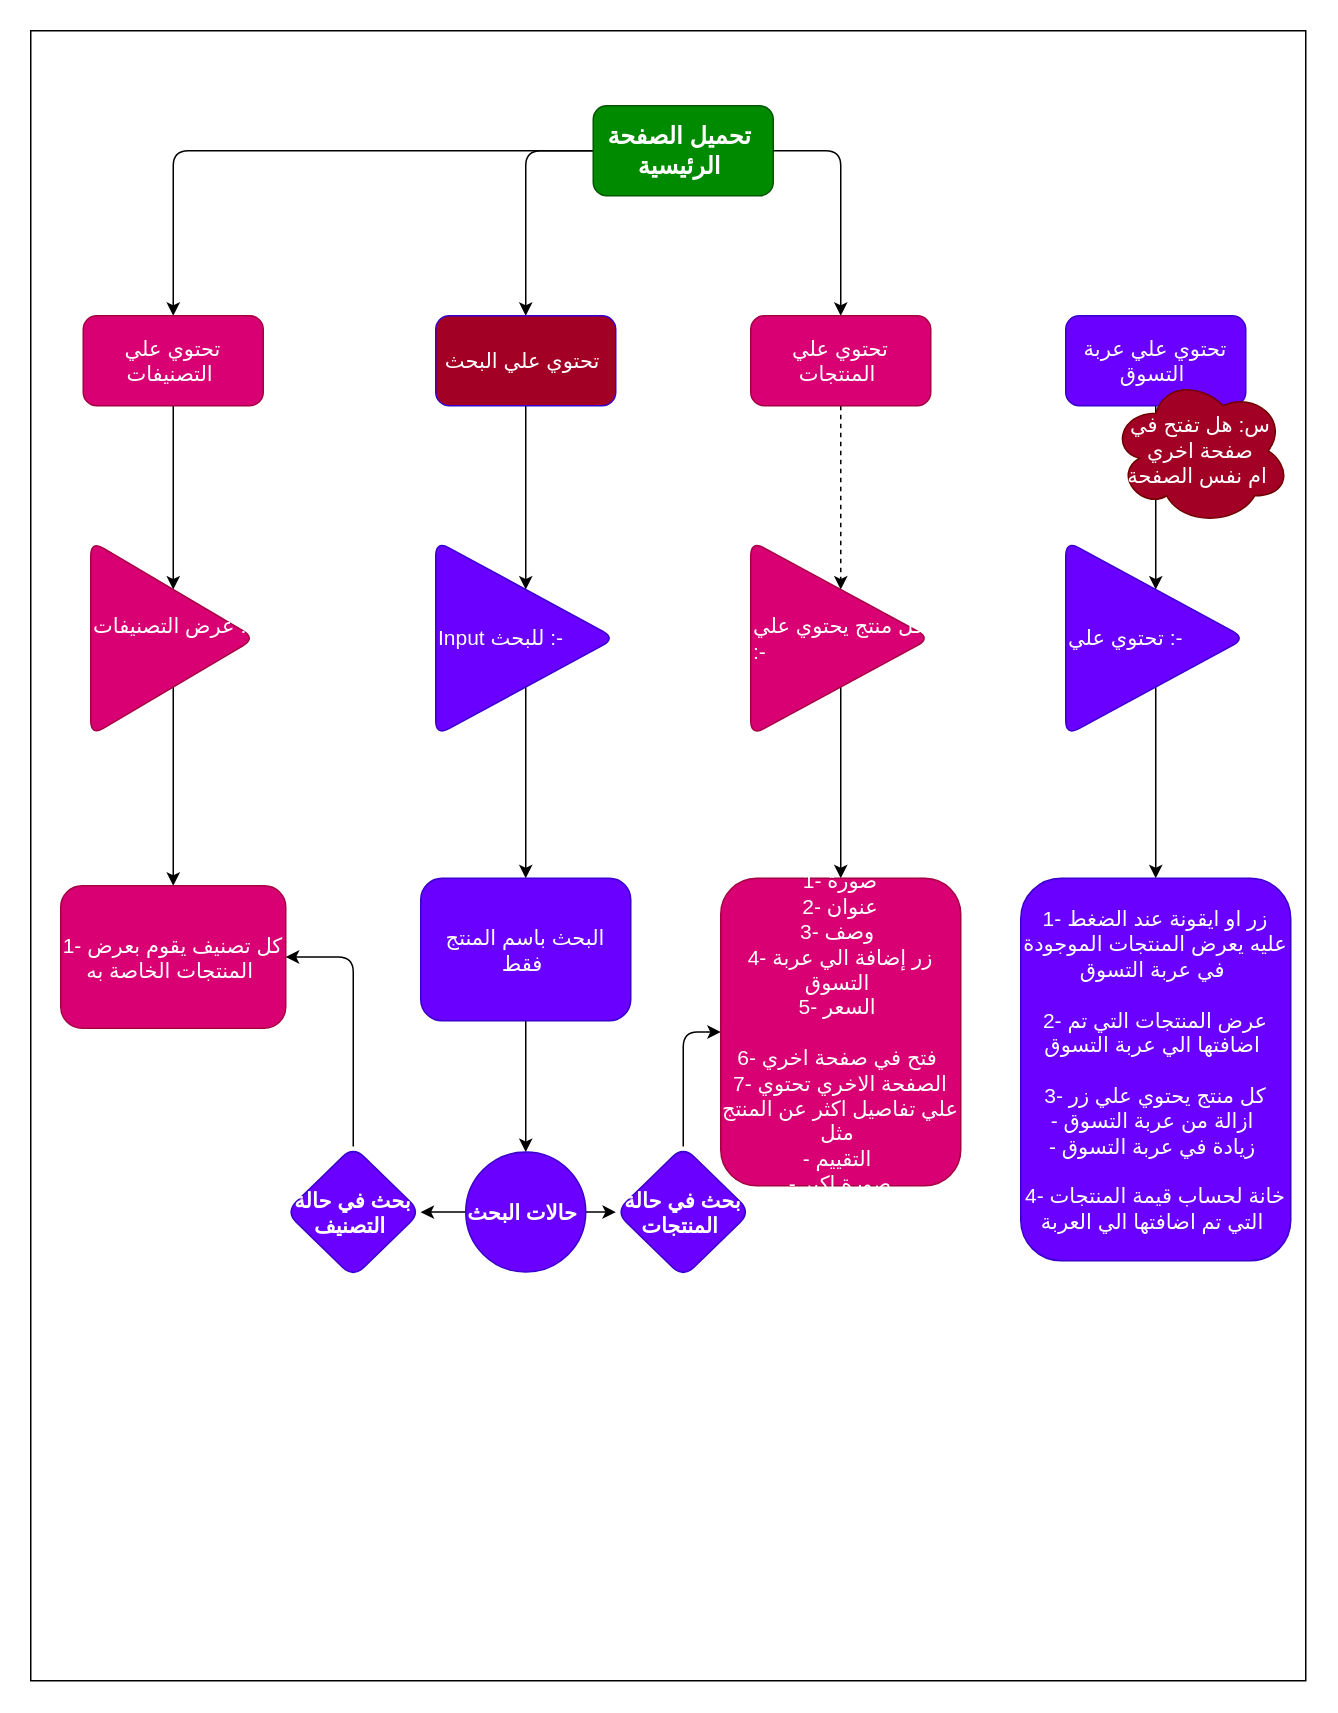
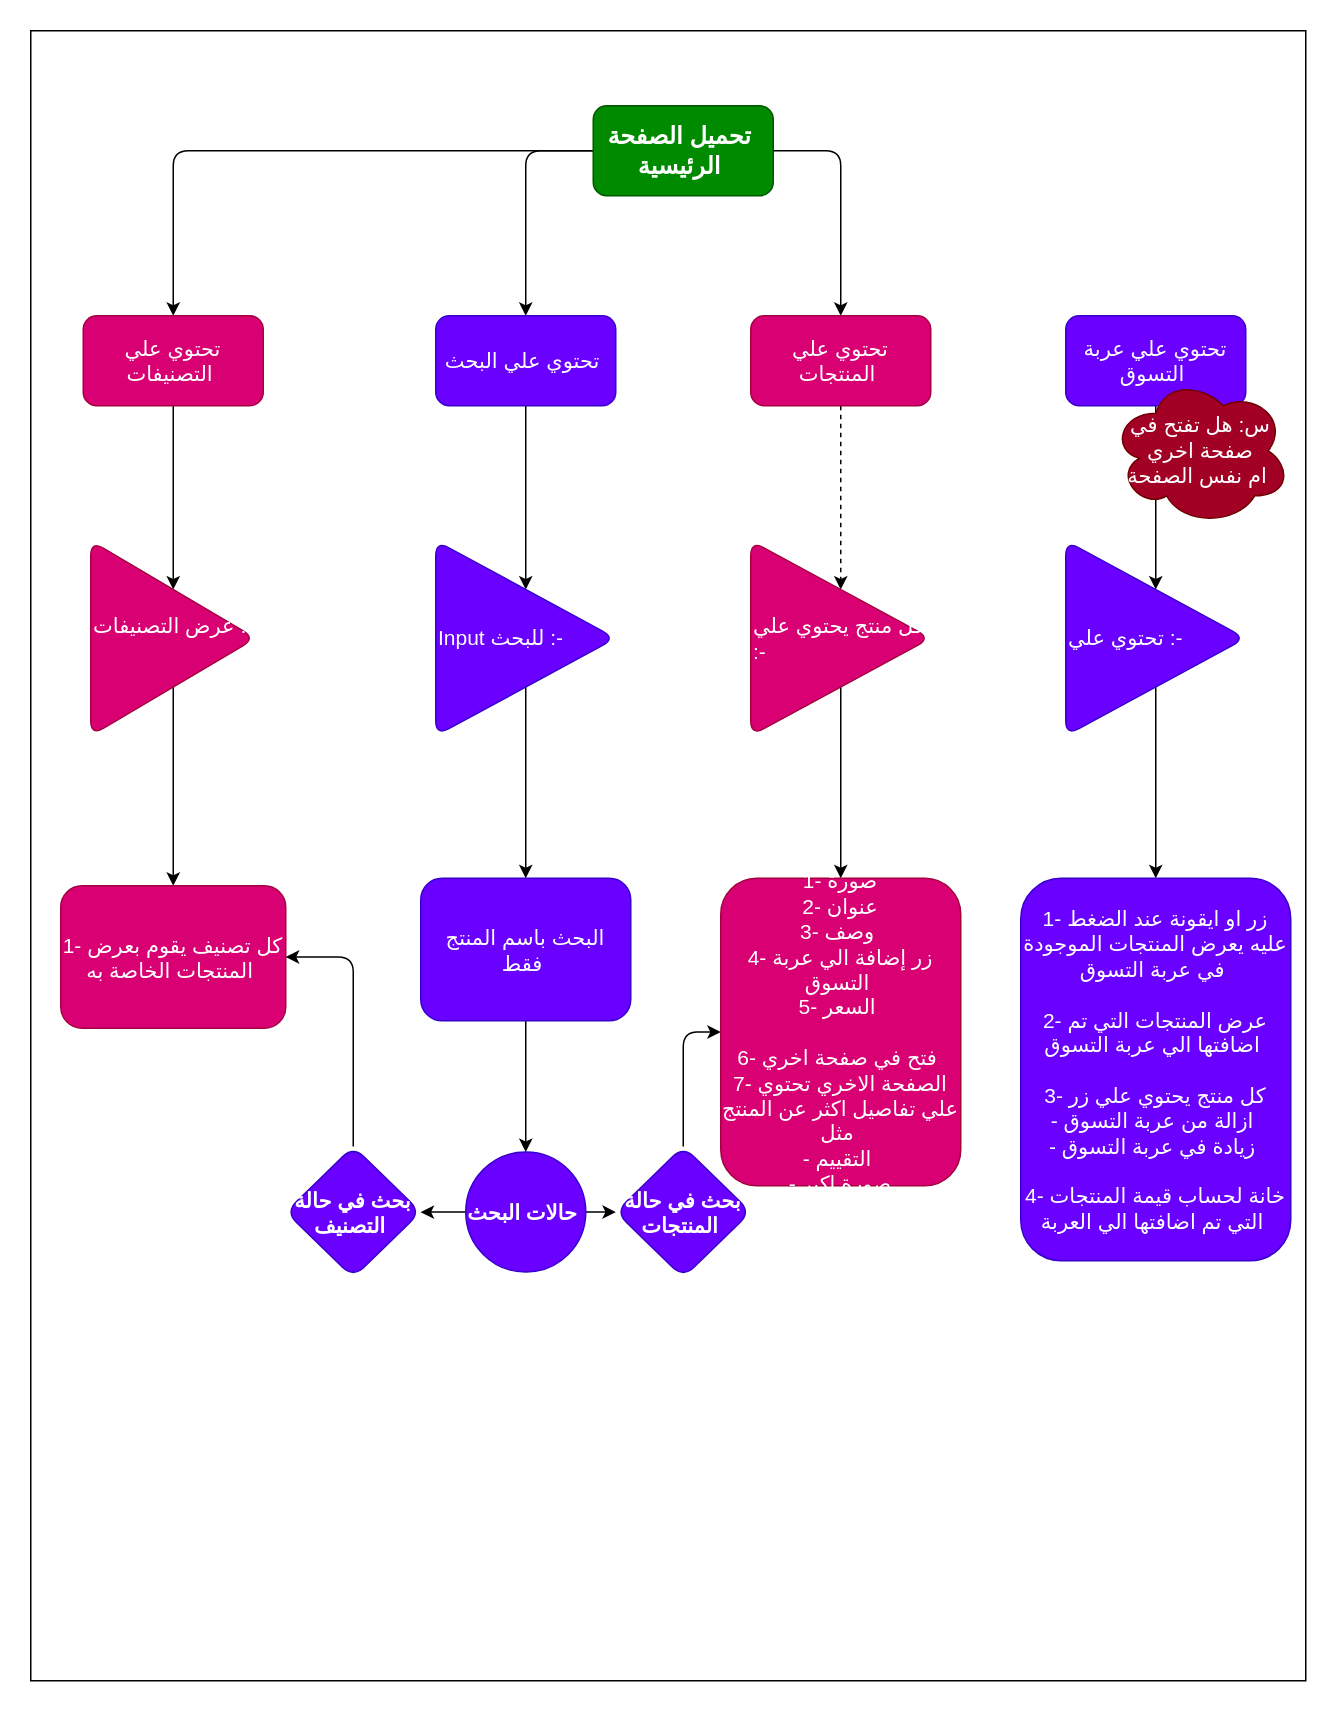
  <mxCell id="0" />
  <mxCell id="1" parent="0" />
  <mxCell id="2" value="" style="rounded=0;whiteSpace=wrap;html=1;fontSize=14;" vertex="1" parent="1"><mxGeometry width="850" height="1100" as="geometry" x="20" y="20" /></mxCell>
  <mxCell id="3" value="" style="edgeStyle=none;html=1;fontSize=14;" edge="1" parent="1" source="5" target="7"><mxGeometry relative="1" as="geometry"><Array as="points"><mxPoint x="350" y="100" /></Array></mxGeometry></mxCell>
  <mxCell id="4" value="" style="edgeStyle=none;html=1;exitX=0;exitY=0.5;exitDx=0;exitDy=0;fontSize=14;" edge="1" parent="1" source="5" target="9"><mxGeometry relative="1" as="geometry"><mxPoint x="330" y="100" as="sourcePoint" /><Array as="points"><mxPoint x="115" y="100" /></Array></mxGeometry></mxCell>
  <mxCell id="5" value="&lt;font style=&quot;font-size: 16px;&quot;&gt;&lt;b&gt;تحميل الصفحة&amp;nbsp;&lt;br style=&quot;&quot;&gt;الرئيسية&amp;nbsp;&lt;/b&gt;&lt;/font&gt;" style="rounded=1;whiteSpace=wrap;html=1;fillColor=#008a00;fontColor=#ffffff;strokeColor=#005700;fontSize=14;" vertex="1" parent="1"><mxGeometry x="395" y="70" width="120" height="60" as="geometry" /></mxCell>
  <mxCell id="6" value="" style="edgeStyle=orthogonalEdgeStyle;html=1;fontSize=14;" edge="1" parent="1" source="7" target="19"><mxGeometry relative="1" as="geometry" /></mxCell>
- <mxCell id="7" value="تحتوي علي البحث&amp;nbsp;" style="whiteSpace=wrap;html=1;fillColor=#a20025;strokeColor=#3700CC;fontColor=#ffffff;rounded=1;fontSize=14;" vertex="1" parent="1"><mxGeometry x="290" y="210" width="120" height="60" as="geometry" /></mxCell>
+ <mxCell id="7" value="تحتوي علي البحث&amp;nbsp;" style="whiteSpace=wrap;html=1;fillColor=#6a00ff;strokeColor=#3700CC;fontColor=#ffffff;rounded=1;fontSize=14;" vertex="1" parent="1"><mxGeometry x="290" y="210" width="120" height="60" as="geometry" /></mxCell>
  <mxCell id="8" value="" style="edgeStyle=orthogonalEdgeStyle;html=1;fontSize=14;" edge="1" parent="1" source="9" target="23"><mxGeometry relative="1" as="geometry" /></mxCell>
  <mxCell id="9" value="تحتوي علي التصنيفات&amp;nbsp;" style="whiteSpace=wrap;html=1;fillColor=#d80073;strokeColor=#A50040;fontColor=#ffffff;rounded=1;fontSize=14;" vertex="1" parent="1"><mxGeometry x="55" y="210" width="120" height="60" as="geometry" /></mxCell>
  <mxCell id="10" value="" style="edgeStyle=none;html=1;fontSize=14;exitX=1;exitY=0.5;exitDx=0;exitDy=0;" edge="1" parent="1" target="14" source="5"><mxGeometry relative="1" as="geometry"><mxPoint x="510" y="100" as="sourcePoint" /><Array as="points"><mxPoint x="560" y="100" /></Array></mxGeometry></mxCell>
  <mxCell id="11" value="" style="edgeStyle=orthogonalEdgeStyle;html=1;fontSize=14;" edge="1" parent="1" source="12" target="26"><mxGeometry relative="1" as="geometry" /></mxCell>
  <mxCell id="12" value="تحتوي علي عربة التسوق&amp;nbsp;" style="whiteSpace=wrap;html=1;fillColor=#6a00ff;strokeColor=#3700CC;fontColor=#ffffff;rounded=1;fontSize=14;" vertex="1" parent="1"><mxGeometry x="710" y="210" width="120" height="60" as="geometry" /></mxCell>
  <mxCell id="13" value="" style="edgeStyle=orthogonalEdgeStyle;html=1;fontSize=14;dashed=1;" edge="1" parent="1" source="14" target="16"><mxGeometry relative="1" as="geometry" /></mxCell>
  <mxCell id="14" value="تحتوي علي المنتجات&amp;nbsp;" style="whiteSpace=wrap;html=1;fillColor=#d80073;strokeColor=#A50040;fontColor=#ffffff;rounded=1;fontSize=14;" vertex="1" parent="1"><mxGeometry x="500" y="210" width="120" height="60" as="geometry" /></mxCell>
  <mxCell id="15" value="" style="edgeStyle=orthogonalEdgeStyle;html=1;fontSize=14;" edge="1" parent="1" source="16" target="17"><mxGeometry relative="1" as="geometry" /></mxCell>
  <mxCell id="16" value="كل منتج يحتوي علي :-&amp;nbsp;" style="triangle;whiteSpace=wrap;html=1;fillColor=#d80073;strokeColor=#A50040;fontColor=#ffffff;rounded=1;align=left;fontSize=14;" vertex="1" parent="1"><mxGeometry x="500" y="360" width="120" height="130" as="geometry" /></mxCell>
  <mxCell id="17" value="&lt;div style=&quot;font-size: 14px;&quot;&gt;1- صورة&lt;/div&gt;&lt;div style=&quot;font-size: 14px;&quot;&gt;2- عنوان&lt;/div&gt;&lt;div style=&quot;font-size: 14px;&quot;&gt;3- وصف&amp;nbsp;&lt;/div&gt;&lt;div style=&quot;font-size: 14px;&quot;&gt;4- زر إضافة الي عربة التسوق&amp;nbsp;&lt;/div&gt;&lt;div style=&quot;font-size: 14px;&quot;&gt;5- السعر&amp;nbsp;&lt;/div&gt;&lt;div style=&quot;font-size: 14px;&quot;&gt;&lt;br style=&quot;font-size: 14px;&quot;&gt;&lt;/div&gt;&lt;div style=&quot;font-size: 14px;&quot;&gt;6- فتح في صفحة اخري&amp;nbsp;&lt;/div&gt;&lt;div style=&quot;font-size: 14px;&quot;&gt;7- الصفحة الاخري تحتوي علي تفاصيل اكثر عن المنتج مثل&amp;nbsp;&lt;/div&gt;&lt;div style=&quot;font-size: 14px;&quot;&gt;- التقييم&amp;nbsp;&lt;/div&gt;&lt;div style=&quot;font-size: 14px;&quot;&gt;- صورة اكبر&lt;/div&gt;" style="whiteSpace=wrap;html=1;align=center;fillColor=#d80073;strokeColor=#A50040;fontColor=#ffffff;rounded=1;fontSize=14;" vertex="1" parent="1"><mxGeometry x="480" y="585" width="160" height="205" as="geometry" /></mxCell>
  <mxCell id="18" value="" style="edgeStyle=orthogonalEdgeStyle;html=1;fontSize=14;" edge="1" parent="1" source="19" target="21"><mxGeometry relative="1" as="geometry" /></mxCell>
  <mxCell id="19" value="Input للبحث :-&amp;nbsp;" style="triangle;whiteSpace=wrap;html=1;fillColor=#6a00ff;strokeColor=#3700CC;fontColor=#ffffff;rounded=1;align=left;fontSize=14;" vertex="1" parent="1"><mxGeometry x="290" y="360" width="120" height="130" as="geometry" /></mxCell>
  <mxCell id="20" value="" style="edgeStyle=orthogonalEdgeStyle;html=1;fontColor=#FFFFFF;fontSize=14;" edge="1" parent="1" source="21" target="31"><mxGeometry relative="1" as="geometry" /></mxCell>
  <mxCell id="21" value="البحث باسم المنتج فقط&amp;nbsp;" style="whiteSpace=wrap;html=1;fillColor=#6a00ff;strokeColor=#3700CC;fontColor=#ffffff;rounded=1;fontSize=14;" vertex="1" parent="1"><mxGeometry x="280" y="585" width="140" height="95" as="geometry" /></mxCell>
  <mxCell id="22" value="" style="edgeStyle=orthogonalEdgeStyle;html=1;fontSize=14;" edge="1" parent="1" source="23" target="24"><mxGeometry relative="1" as="geometry" /></mxCell>
  <mxCell id="23" value="عرض التصنيفات :-&amp;nbsp;" style="triangle;whiteSpace=wrap;html=1;fillColor=#d80073;strokeColor=#A50040;fontColor=#ffffff;rounded=1;align=left;fontSize=14;" vertex="1" parent="1"><mxGeometry x="60" y="360" width="110" height="130" as="geometry" /></mxCell>
  <mxCell id="24" value="1- كل تصنيف يقوم بعرض المنتجات الخاصة به&amp;nbsp;&lt;br style=&quot;font-size: 14px;&quot;&gt;" style="whiteSpace=wrap;html=1;fillColor=#d80073;strokeColor=#A50040;fontColor=#ffffff;rounded=1;fontSize=14;" vertex="1" parent="1"><mxGeometry x="40" y="590" width="150" height="95" as="geometry" /></mxCell>
  <mxCell id="25" value="" style="edgeStyle=orthogonalEdgeStyle;html=1;fontSize=14;" edge="1" parent="1" source="26" target="27"><mxGeometry relative="1" as="geometry" /></mxCell>
  <mxCell id="26" value="تحتوي علي :-&amp;nbsp;" style="triangle;whiteSpace=wrap;html=1;fillColor=#6a00ff;strokeColor=#3700CC;fontColor=#ffffff;rounded=1;align=left;fontSize=14;" vertex="1" parent="1"><mxGeometry x="710" y="360" width="120" height="130" as="geometry" /></mxCell>
  <mxCell id="27" value="1- زر او ايقونة عند الضغط عليه يعرض المنتجات الموجودة في عربة التسوق&amp;nbsp;&lt;br style=&quot;font-size: 14px;&quot;&gt;&lt;br style=&quot;font-size: 14px;&quot;&gt;2- عرض المنتجات التي تم اضافتها الي عربة التسوق&amp;nbsp;&lt;br style=&quot;font-size: 14px;&quot;&gt;&lt;br style=&quot;font-size: 14px;&quot;&gt;3- كل منتج يحتوي علي زر &lt;br style=&quot;font-size: 14px;&quot;&gt;- ازالة من عربة التسوق&amp;nbsp;&lt;br style=&quot;font-size: 14px;&quot;&gt;- زيادة في عربة التسوق&amp;nbsp;&lt;br style=&quot;font-size: 14px;&quot;&gt;&lt;br style=&quot;font-size: 14px;&quot;&gt;4- خانة لحساب قيمة المنتجات التي تم اضافتها الي العربة&amp;nbsp;" style="whiteSpace=wrap;html=1;align=center;fillColor=#6a00ff;strokeColor=#3700CC;fontColor=#ffffff;rounded=1;fontSize=14;" vertex="1" parent="1"><mxGeometry x="680" y="585" width="180" height="255" as="geometry" /></mxCell>
  <mxCell id="28" value="س: هل تفتح في &lt;br style=&quot;font-size: 14px;&quot;&gt;صفحة اخري &lt;br style=&quot;font-size: 14px;&quot;&gt;ام نفس الصفحة&amp;nbsp;" style="ellipse;shape=cloud;whiteSpace=wrap;html=1;labelBackgroundColor=none;fontColor=#ffffff;fillColor=#a20025;strokeColor=#6F0000;align=center;fontSize=14;" vertex="1" parent="1"><mxGeometry x="740" y="250" width="120" height="100" as="geometry" /></mxCell>
  <mxCell id="29" value="" style="edgeStyle=orthogonalEdgeStyle;html=1;fontColor=#FFFFFF;fontSize=14;" edge="1" parent="1" source="31" target="33"><mxGeometry relative="1" as="geometry" /></mxCell>
  <mxCell id="30" value="" style="edgeStyle=orthogonalEdgeStyle;html=1;fontColor=#FFFFFF;fontSize=14;" edge="1" parent="1" source="31" target="35"><mxGeometry relative="1" as="geometry" /></mxCell>
  <mxCell id="31" value="حالات البحث&amp;nbsp;" style="ellipse;whiteSpace=wrap;html=1;fillColor=#6a00ff;strokeColor=#3700CC;fontColor=#ffffff;rounded=1;fontSize=14;fontStyle=1" vertex="1" parent="1"><mxGeometry x="310" y="767.5" width="80" height="80" as="geometry" /></mxCell>
  <mxCell id="32" style="edgeStyle=orthogonalEdgeStyle;html=1;entryX=1;entryY=0.5;entryDx=0;entryDy=0;fontColor=#FFFFFF;fontSize=14;" edge="1" parent="1" source="33" target="24"><mxGeometry relative="1" as="geometry" /></mxCell>
  <mxCell id="33" value="بحث في حالة التصنيف&amp;nbsp;" style="rhombus;whiteSpace=wrap;html=1;fillColor=#6a00ff;strokeColor=#3700CC;fontColor=#ffffff;rounded=1;fontSize=14;fontStyle=1" vertex="1" parent="1"><mxGeometry x="190" y="763.75" width="90" height="87.5" as="geometry" /></mxCell>
  <mxCell id="34" style="edgeStyle=orthogonalEdgeStyle;html=1;entryX=0;entryY=0.5;entryDx=0;entryDy=0;fontColor=#FFFFFF;fontSize=14;" edge="1" parent="1" source="35" target="17"><mxGeometry relative="1" as="geometry" /></mxCell>
  <mxCell id="35" value="بحث في حالة المنتجات&amp;nbsp;" style="rhombus;whiteSpace=wrap;html=1;fillColor=#6a00ff;strokeColor=#3700CC;fontColor=#ffffff;rounded=1;fontSize=14;fontStyle=1" vertex="1" parent="1"><mxGeometry x="410" y="763.75" width="90" height="87.5" as="geometry" /></mxCell>
